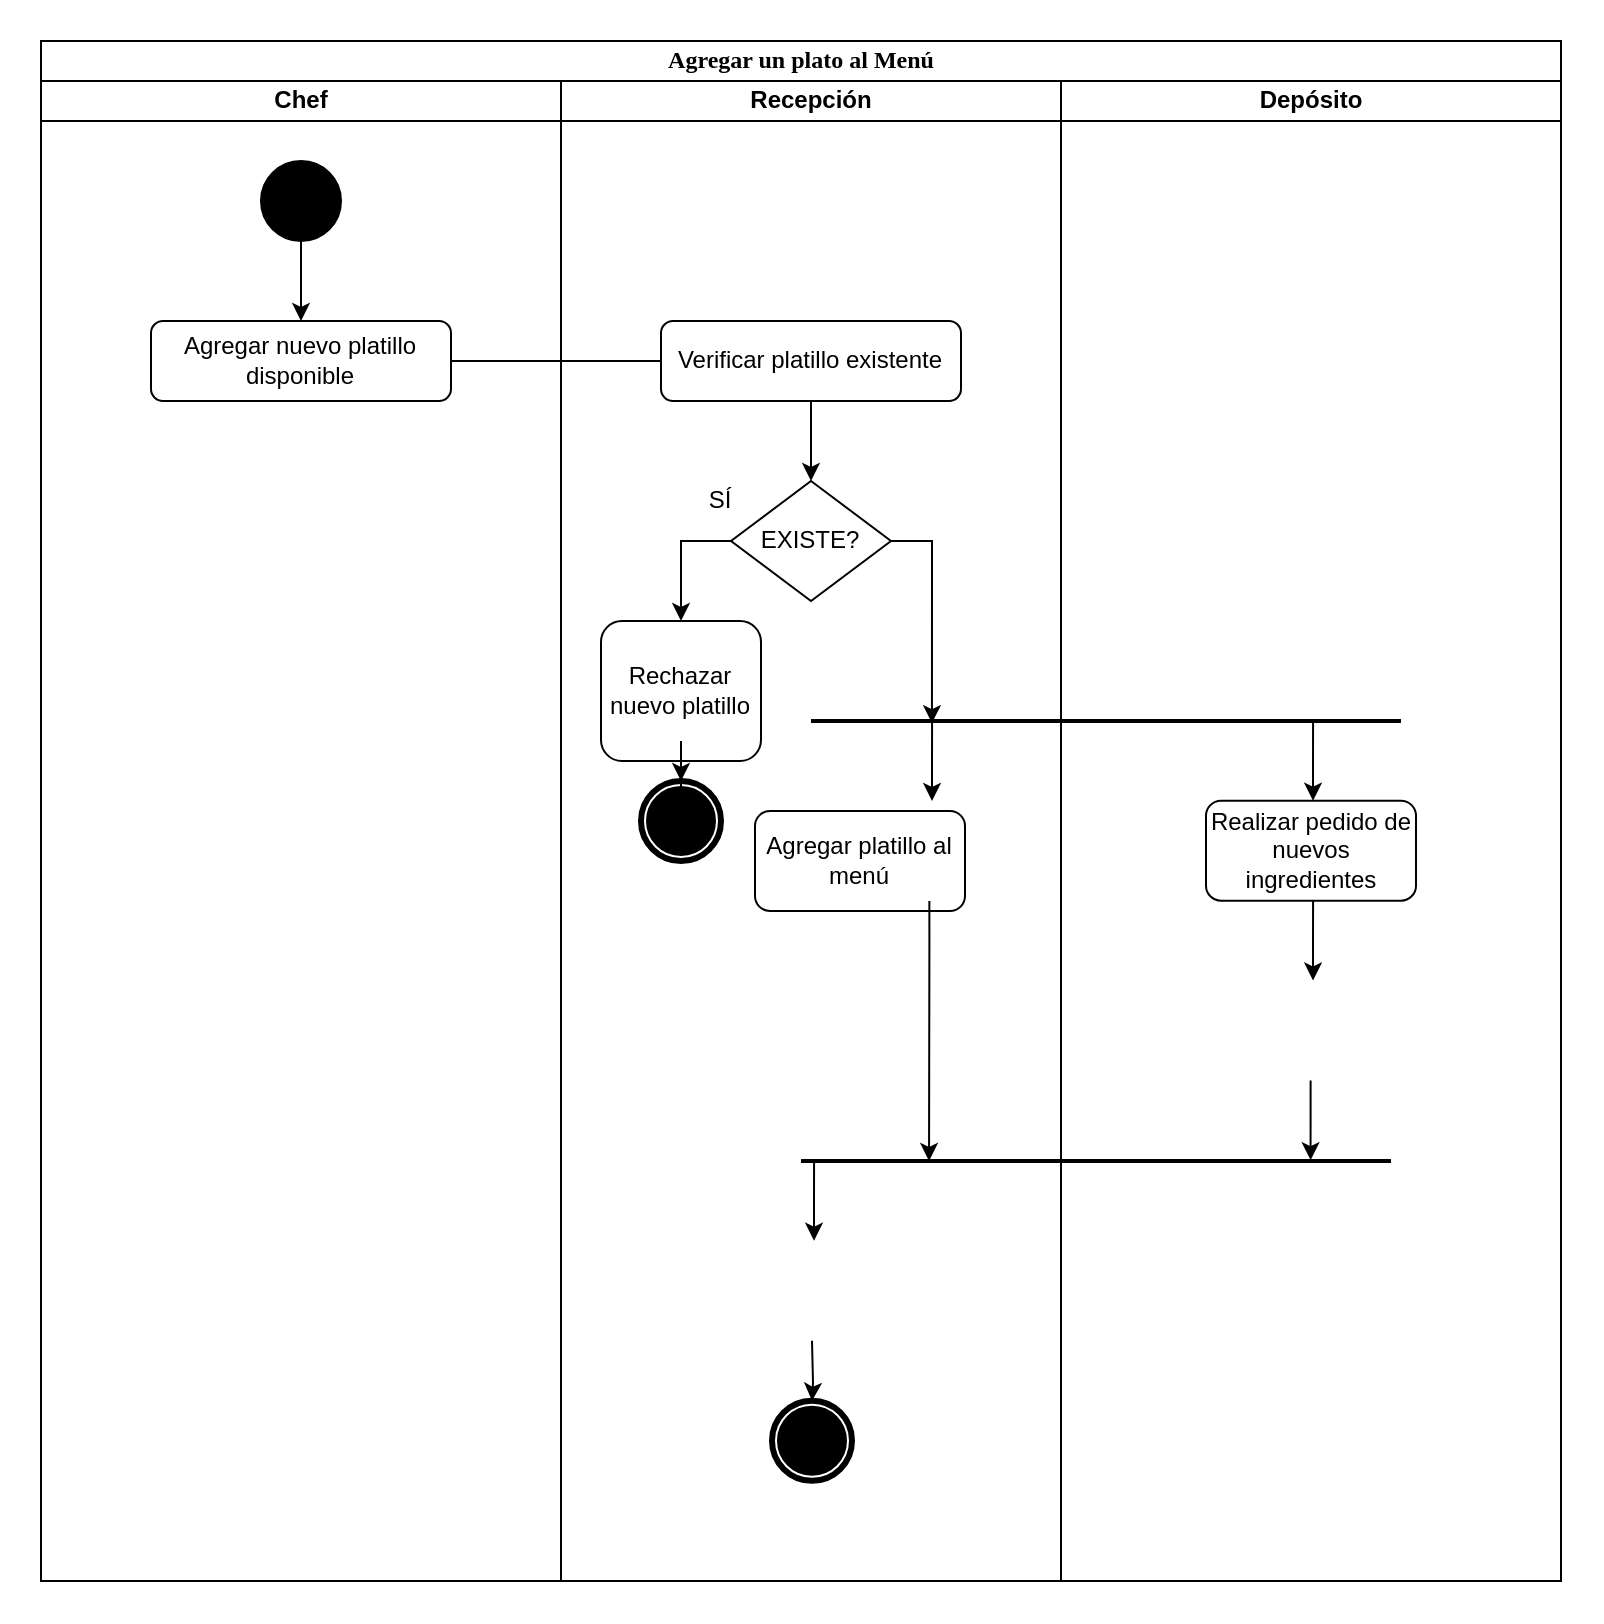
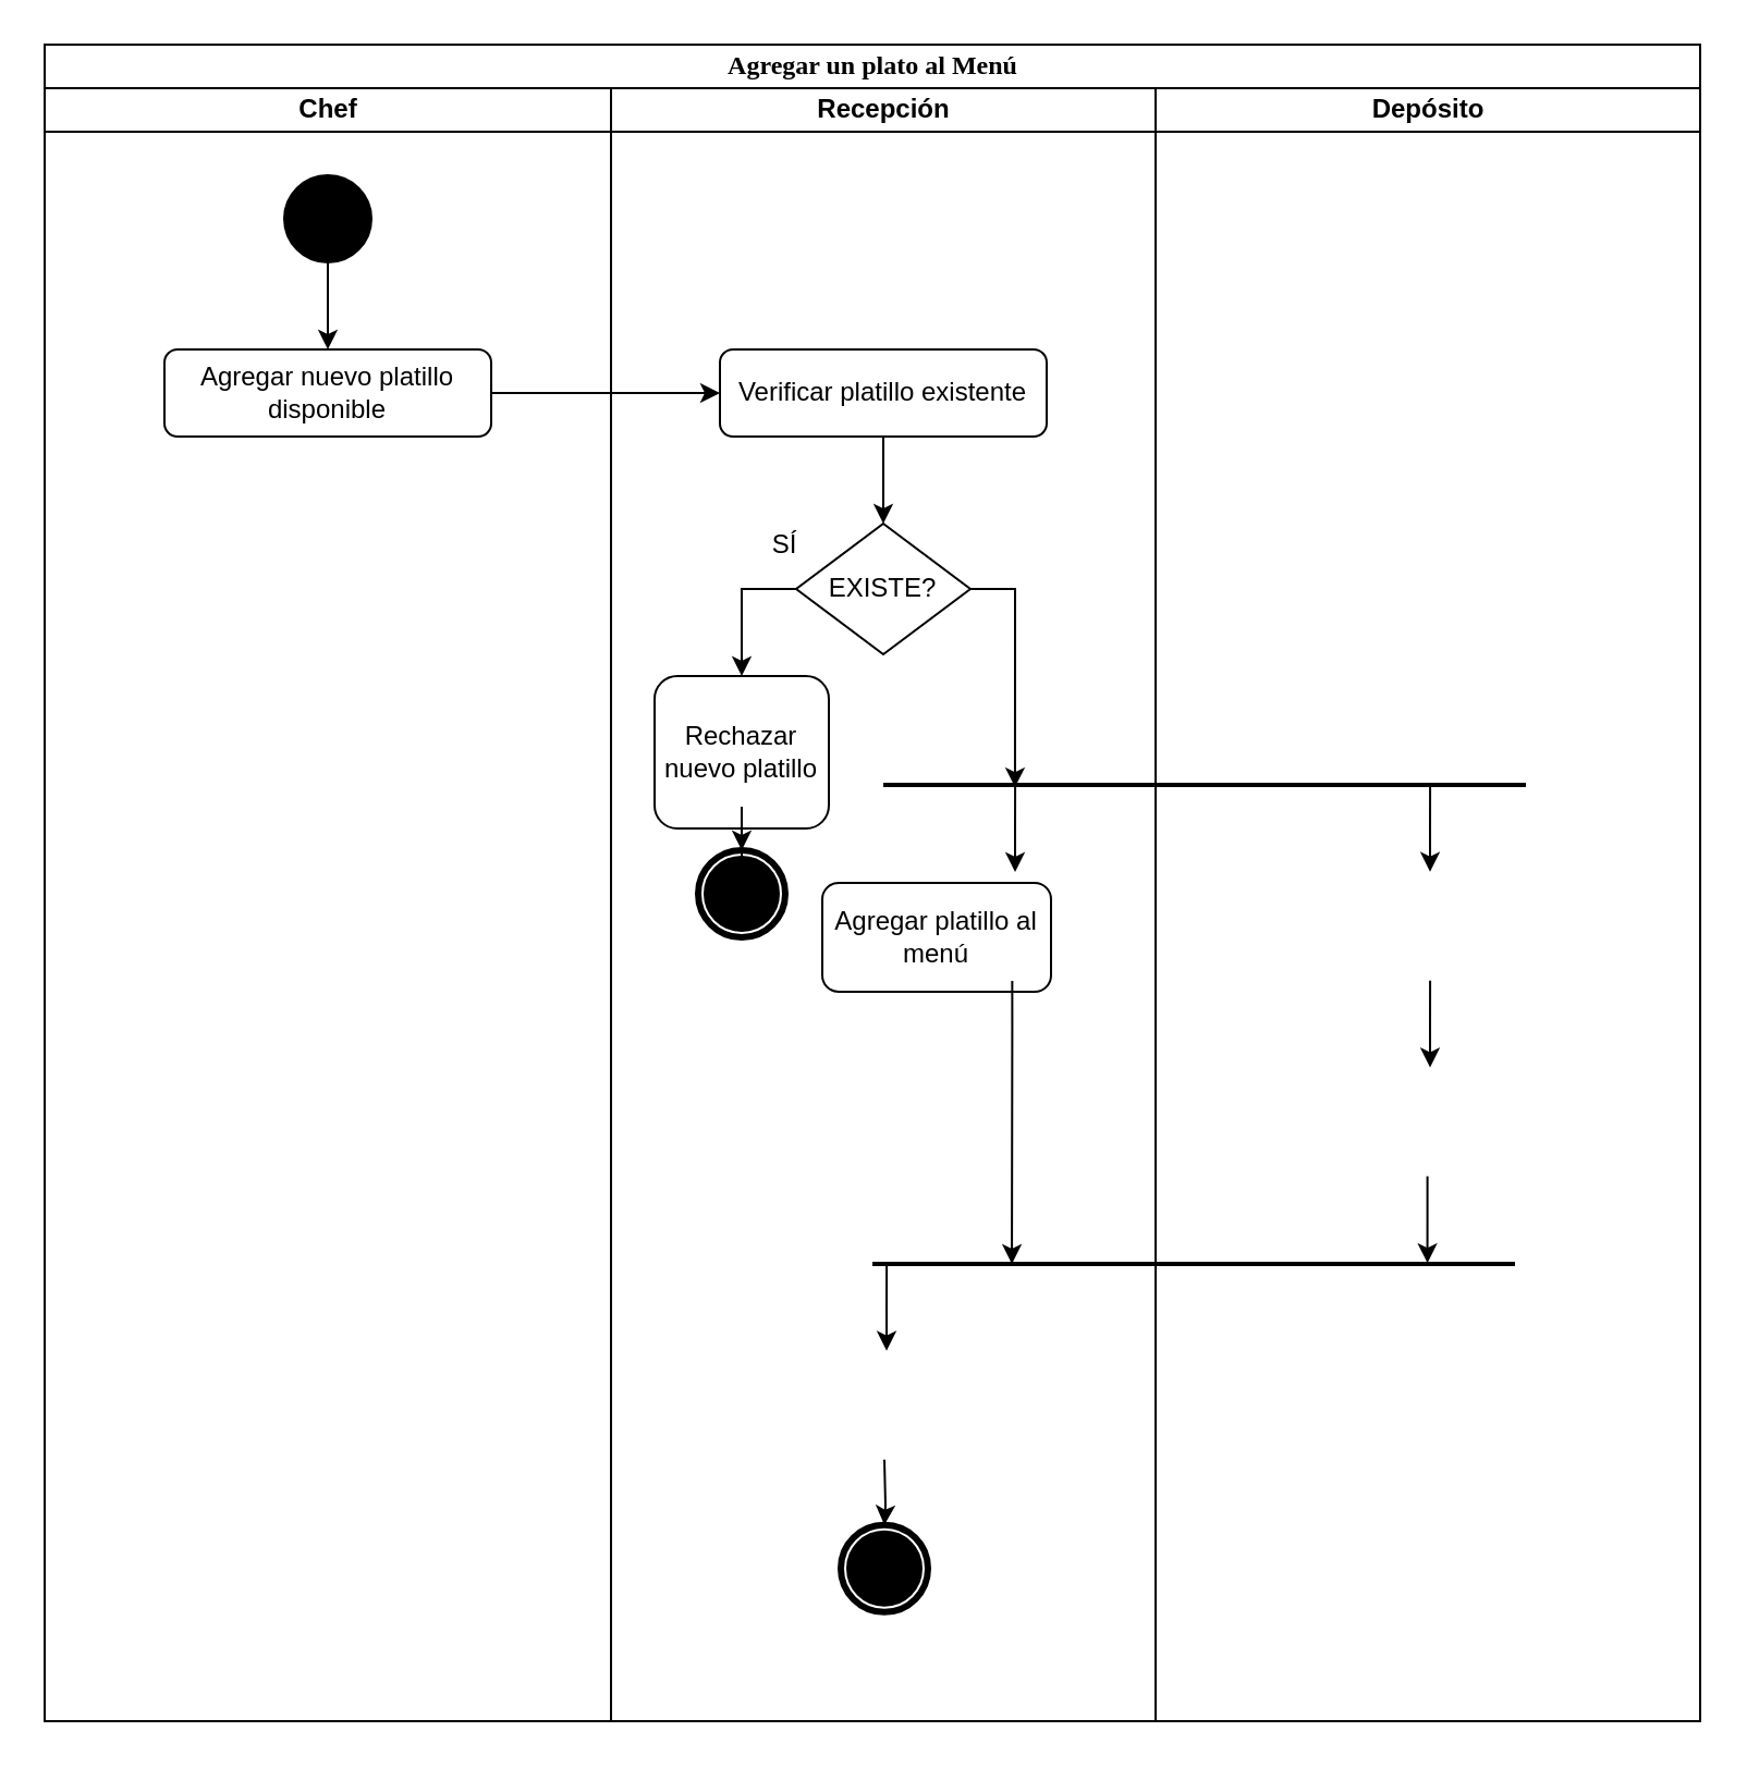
  <mxCell id="0" />
  <mxCell id="1" parent="0" />
  <mxCell id="2" value="Agregar un plato al Menú" style="swimlane;html=1;childLayout=stackLayout;startSize=20;rounded=0;shadow=0;comic=0;labelBackgroundColor=none;strokeWidth=1;fontFamily=Verdana;fontSize=12;align=center;" parent="1" vertex="1"><mxGeometry x="20" y="20" width="760" height="770" as="geometry" /></mxCell>
  <mxCell id="3" value="Chef" style="swimlane;html=1;startSize=20;" parent="2" vertex="1"><mxGeometry y="20" width="260" height="750" as="geometry" /></mxCell>
  <mxCell id="4" style="edgeStyle=orthogonalEdgeStyle;rounded=0;orthogonalLoop=1;jettySize=auto;html=1;" edge="1" parent="3" source="5" target="6"><mxGeometry relative="1" as="geometry" /></mxCell>
  <mxCell id="5" value="" style="ellipse;whiteSpace=wrap;html=1;rounded=0;shadow=0;comic=0;labelBackgroundColor=none;strokeWidth=1;fillColor=#000000;fontFamily=Verdana;fontSize=12;align=center;" parent="3" vertex="1"><mxGeometry x="110" y="40" width="40" height="40" as="geometry" /></mxCell>
  <mxCell id="6" value="Agregar nuevo platillo disponible" style="rounded=1;whiteSpace=wrap;html=1;" vertex="1" parent="3"><mxGeometry x="55" y="120" width="150" height="40" as="geometry" /></mxCell>
  <mxCell id="7" value="Recepción" style="swimlane;html=1;startSize=20;" parent="2" vertex="1"><mxGeometry x="260" y="20" width="250" height="750" as="geometry" /></mxCell>
  <mxCell id="8" value="" style="ellipse;html=1;shape=endState;fillColor=#000000;strokeWidth=3;" vertex="1" parent="7"><mxGeometry x="40" y="350" width="40" height="40" as="geometry" /></mxCell>
  <mxCell id="9" value="Rechazar nuevo platillo" style="rounded=1;whiteSpace=wrap;html=1;" vertex="1" parent="7"><mxGeometry x="20" y="270" width="80" height="70" as="geometry" /></mxCell>
  <mxCell id="10" value="SÍ" style="text;html=1;strokeColor=none;fillColor=none;align=center;verticalAlign=middle;whiteSpace=wrap;rounded=0;" vertex="1" parent="7"><mxGeometry x="60" y="200" width="40" height="20" as="geometry" /></mxCell>
  <mxCell id="11" style="edgeStyle=orthogonalEdgeStyle;rounded=0;orthogonalLoop=1;jettySize=auto;html=1;" edge="1" parent="7" source="9" target="8"><mxGeometry relative="1" as="geometry" /></mxCell>
  <mxCell id="12" style="edgeStyle=orthogonalEdgeStyle;rounded=0;orthogonalLoop=1;jettySize=auto;html=1;exitX=0;exitY=0.5;exitDx=0;exitDy=0;" edge="1" parent="7" source="13" target="9"><mxGeometry relative="1" as="geometry" /></mxCell>
  <mxCell id="13" value="EXISTE?" style="rhombus;whiteSpace=wrap;html=1;" vertex="1" parent="7"><mxGeometry x="85" y="200" width="80" height="60" as="geometry" /></mxCell>
  <mxCell id="14" style="edgeStyle=orthogonalEdgeStyle;rounded=0;orthogonalLoop=1;jettySize=auto;html=1;" edge="1" parent="7" source="15" target="13"><mxGeometry relative="1" as="geometry" /></mxCell>
  <mxCell id="15" value="Verificar platillo existente" style="rounded=1;whiteSpace=wrap;html=1;" vertex="1" parent="7"><mxGeometry x="50" y="120" width="150" height="40" as="geometry" /></mxCell>
  <mxCell id="16" style="edgeStyle=orthogonalEdgeStyle;rounded=0;orthogonalLoop=1;jettySize=auto;html=1;exitX=0.142;exitY=0.507;exitDx=0;exitDy=0;exitPerimeter=0;" edge="1" parent="7"><mxGeometry relative="1" as="geometry"><mxPoint x="126.54" y="540" as="sourcePoint" /><mxPoint x="126.514" y="579.86" as="targetPoint" /><Array as="points"><mxPoint x="127" y="559.86" /><mxPoint x="127" y="559.86" /></Array></mxGeometry></mxCell>
  <mxCell id="17" value="" style="ellipse;html=1;shape=endState;fillColor=#000000;strokeWidth=3;" vertex="1" parent="7"><mxGeometry x="105.5" y="659.86" width="40" height="40" as="geometry" /></mxCell>
  <mxCell id="18" style="edgeStyle=orthogonalEdgeStyle;rounded=0;orthogonalLoop=1;jettySize=auto;html=1;" edge="1" parent="7" target="17"><mxGeometry relative="1" as="geometry"><mxPoint x="125.5" y="629.86" as="sourcePoint" /></mxGeometry></mxCell>
  <mxCell id="19" value="Agregar platillo al menú" style="rounded=1;whiteSpace=wrap;html=1;" vertex="1" parent="7"><mxGeometry x="97" y="365" width="105" height="50" as="geometry" /></mxCell>
  <mxCell id="20" style="edgeStyle=orthogonalEdgeStyle;rounded=0;orthogonalLoop=1;jettySize=auto;html=1;exitX=0.142;exitY=0.507;exitDx=0;exitDy=0;exitPerimeter=0;entryX=0.217;entryY=0.5;entryDx=0;entryDy=0;entryPerimeter=0;" edge="1" parent="7" target="23"><mxGeometry relative="1" as="geometry"><mxPoint x="184.18" y="410.0" as="sourcePoint" /><mxPoint x="184" y="520" as="targetPoint" /><Array as="points"><mxPoint x="184" y="430" /></Array></mxGeometry></mxCell>
  <mxCell id="21" value="Depósito" style="swimlane;html=1;startSize=20;" parent="2" vertex="1"><mxGeometry x="510" y="20" width="250" height="750" as="geometry" /></mxCell>
  <mxCell id="22" value="" style="line;strokeWidth=2;html=1;" vertex="1" parent="21"><mxGeometry x="-125" y="310" width="295" height="20" as="geometry" /></mxCell>
  <mxCell id="23" value="" style="line;strokeWidth=2;html=1;" vertex="1" parent="21"><mxGeometry x="-130" y="530" width="295" height="20" as="geometry" /></mxCell>
  <mxCell id="24" style="edgeStyle=orthogonalEdgeStyle;rounded=0;orthogonalLoop=1;jettySize=auto;html=1;exitX=0.142;exitY=0.507;exitDx=0;exitDy=0;exitPerimeter=0;" edge="1" parent="21"><mxGeometry relative="1" as="geometry"><mxPoint x="124.8" y="499.72" as="sourcePoint" /><mxPoint x="124.774" y="539.58" as="targetPoint" /><Array as="points"><mxPoint x="125.26" y="519.58" /><mxPoint x="125.26" y="519.58" /></Array></mxGeometry></mxCell>
- <mxCell id="25" value="Realizar pedido de nuevos ingredientes" style="rounded=1;whiteSpace=wrap;html=1;" vertex="1" parent="21"><mxGeometry x="72.5" y="359.86" width="105" height="50" as="geometry" /></mxCell>
  <mxCell id="26" style="edgeStyle=orthogonalEdgeStyle;rounded=0;orthogonalLoop=1;jettySize=auto;html=1;exitX=0.142;exitY=0.507;exitDx=0;exitDy=0;exitPerimeter=0;" edge="1" parent="21"><mxGeometry relative="1" as="geometry"><mxPoint x="126.04" y="320" as="sourcePoint" /><mxPoint x="126.014" y="359.86" as="targetPoint" /><Array as="points"><mxPoint x="126.5" y="339.86" /><mxPoint x="126.5" y="339.86" /></Array></mxGeometry></mxCell>
  <mxCell id="27" style="edgeStyle=orthogonalEdgeStyle;rounded=0;orthogonalLoop=1;jettySize=auto;html=1;exitX=0.142;exitY=0.507;exitDx=0;exitDy=0;exitPerimeter=0;" edge="1" parent="21"><mxGeometry relative="1" as="geometry"><mxPoint x="126.04" y="409.86" as="sourcePoint" /><mxPoint x="126.014" y="449.72" as="targetPoint" /><Array as="points"><mxPoint x="126.5" y="429.72" /><mxPoint x="126.5" y="429.72" /></Array></mxGeometry></mxCell>
- <mxCell id="28" style="edgeStyle=orthogonalEdgeStyle;rounded=0;orthogonalLoop=1;jettySize=auto;html=1;endArrow=none;" edge="1" parent="2" source="6" target="15"><mxGeometry relative="1" as="geometry" /></mxCell>
+ <mxCell id="28" style="edgeStyle=orthogonalEdgeStyle;rounded=0;orthogonalLoop=1;jettySize=auto;html=1;" edge="1" parent="2" source="6" target="15"><mxGeometry relative="1" as="geometry" /></mxCell>
  <mxCell id="29" style="edgeStyle=orthogonalEdgeStyle;rounded=0;orthogonalLoop=1;jettySize=auto;html=1;exitX=0.142;exitY=0.507;exitDx=0;exitDy=0;exitPerimeter=0;" edge="1" parent="2"><mxGeometry relative="1" as="geometry"><mxPoint x="445.54" y="340.14" as="sourcePoint" /><mxPoint x="445.514" y="380" as="targetPoint" /><Array as="points"><mxPoint x="446" y="360" /><mxPoint x="446" y="360" /></Array></mxGeometry></mxCell>
  <mxCell id="30" style="edgeStyle=orthogonalEdgeStyle;rounded=0;orthogonalLoop=1;jettySize=auto;html=1;exitX=1;exitY=0.5;exitDx=0;exitDy=0;entryX=0.205;entryY=0.553;entryDx=0;entryDy=0;entryPerimeter=0;" edge="1" parent="2" source="13" target="22"><mxGeometry relative="1" as="geometry" /></mxCell>
